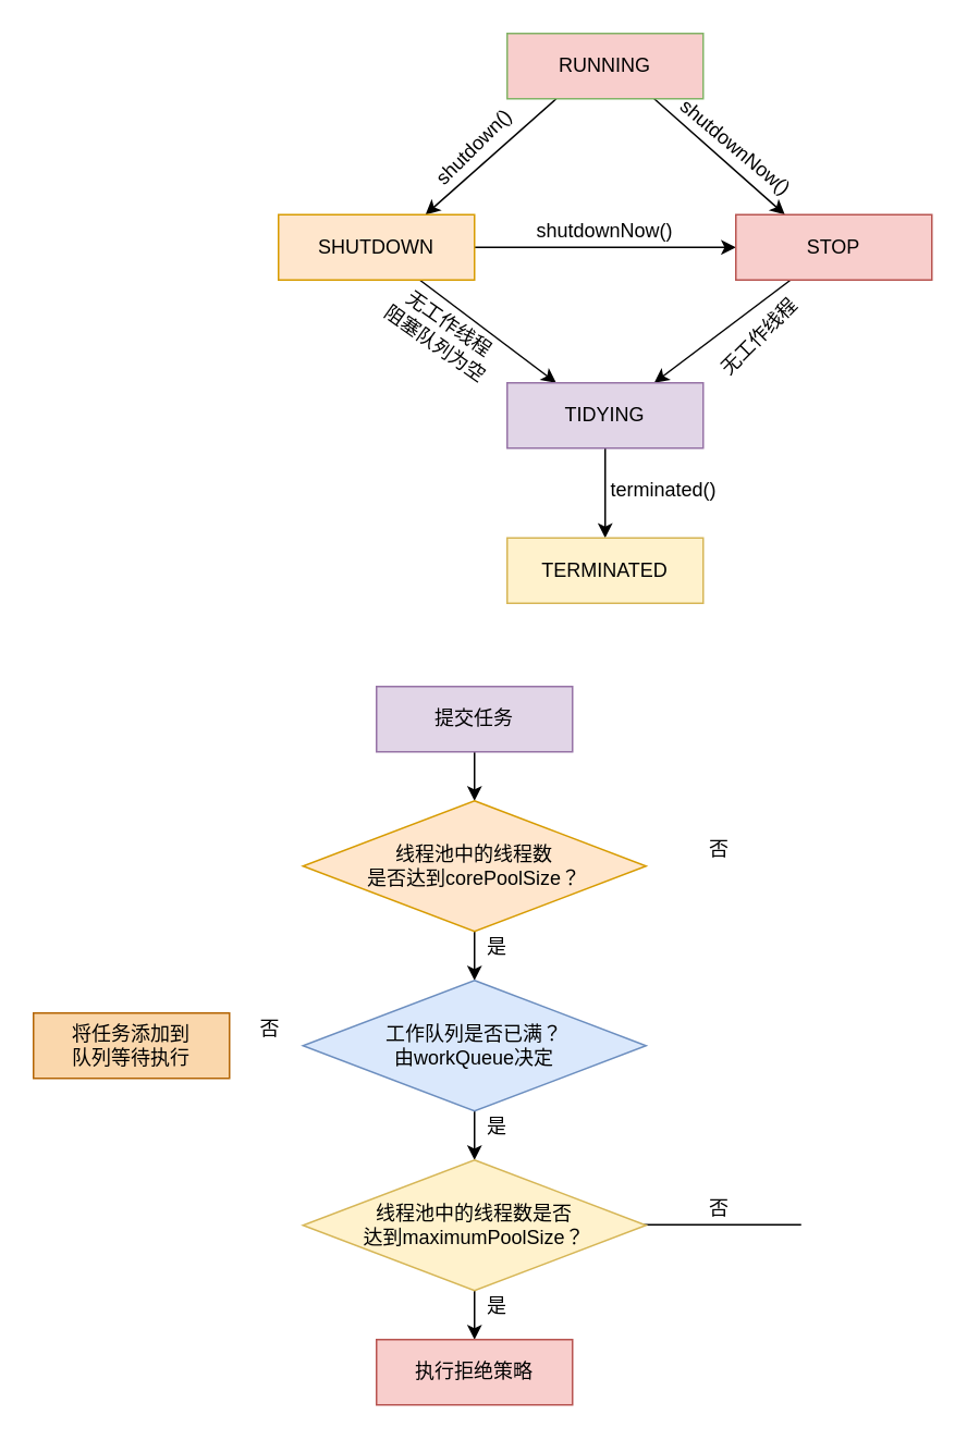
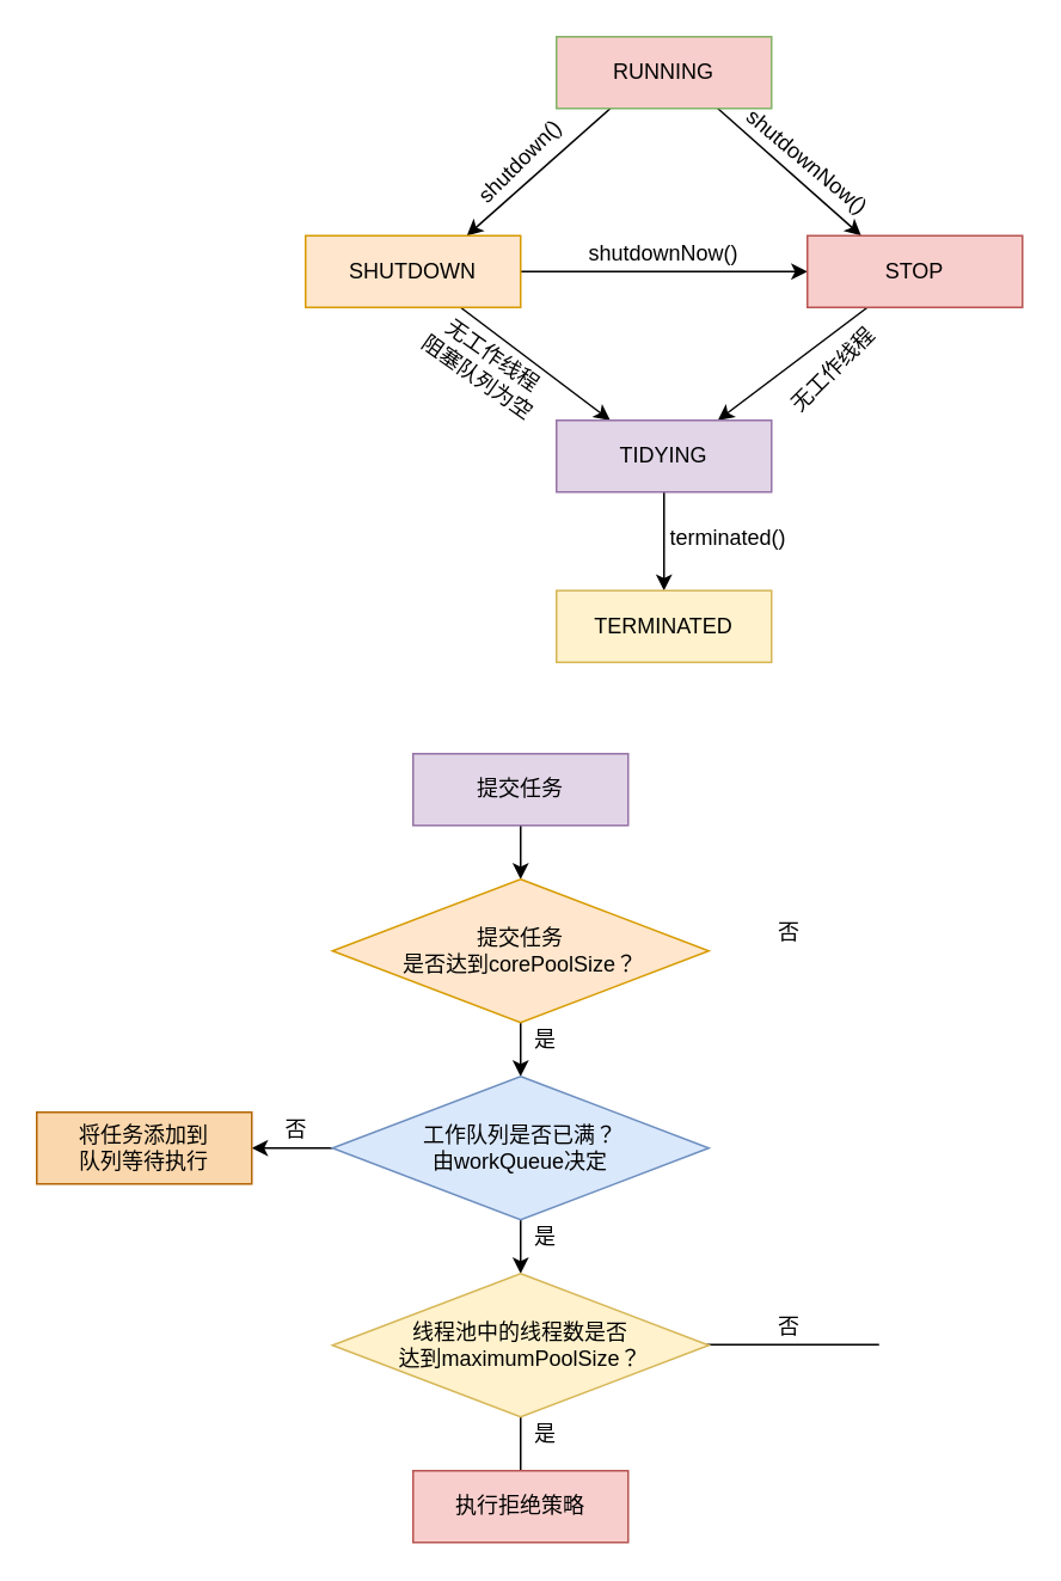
  <mxCell id="0" />
  <mxCell id="1" parent="0" />
  <mxCell id="2" value="" style="endArrow=none;html=1;" edge="1" parent="1"><mxGeometry width="50" height="50" relative="1" as="geometry"><mxPoint x="490" y="749.71" as="sourcePoint" /><mxPoint x="390" y="749.71" as="targetPoint" /></mxGeometry></mxCell>
  <mxCell id="3" style="rounded=0;orthogonalLoop=1;jettySize=auto;html=1;entryX=0.75;entryY=0;entryDx=0;entryDy=0;exitX=0.25;exitY=1;exitDx=0;exitDy=0;" parent="1" source="5" target="8" edge="1"><mxGeometry relative="1" as="geometry" /></mxCell>
  <mxCell id="4" style="edgeStyle=none;rounded=0;orthogonalLoop=1;jettySize=auto;html=1;entryX=0.25;entryY=0;entryDx=0;entryDy=0;exitX=0.75;exitY=1;exitDx=0;exitDy=0;" parent="1" source="5" target="10" edge="1"><mxGeometry relative="1" as="geometry" /></mxCell>
  <mxCell id="5" value="RUNNING" style="rounded=0;whiteSpace=wrap;html=1;fillColor=#f8cecc;strokeColor=#82b366;" parent="1" vertex="1"><mxGeometry x="310" y="20" width="120" height="40" as="geometry" /></mxCell>
  <mxCell id="6" style="edgeStyle=none;rounded=0;orthogonalLoop=1;jettySize=auto;html=1;entryX=0;entryY=0.5;entryDx=0;entryDy=0;" parent="1" source="8" target="10" edge="1"><mxGeometry relative="1" as="geometry" /></mxCell>
  <mxCell id="7" style="edgeStyle=none;rounded=0;orthogonalLoop=1;jettySize=auto;html=1;entryX=0.25;entryY=0;entryDx=0;entryDy=0;" parent="1" source="8" target="12" edge="1"><mxGeometry relative="1" as="geometry" /></mxCell>
  <mxCell id="8" value="SHUTDOWN" style="rounded=0;whiteSpace=wrap;html=1;fillColor=#ffe6cc;strokeColor=#d79b00;" parent="1" vertex="1"><mxGeometry x="170" y="131" width="120" height="40" as="geometry" /></mxCell>
  <mxCell id="9" style="edgeStyle=none;rounded=0;orthogonalLoop=1;jettySize=auto;html=1;entryX=0.75;entryY=0;entryDx=0;entryDy=0;" parent="1" source="10" target="12" edge="1"><mxGeometry relative="1" as="geometry" /></mxCell>
  <mxCell id="10" value="STOP" style="rounded=0;whiteSpace=wrap;html=1;fillColor=#f8cecc;strokeColor=#b85450;" parent="1" vertex="1"><mxGeometry x="450" y="131" width="120" height="40" as="geometry" /></mxCell>
  <mxCell id="11" value="" style="edgeStyle=none;rounded=0;orthogonalLoop=1;jettySize=auto;html=1;" parent="1" source="12" target="13" edge="1"><mxGeometry relative="1" as="geometry" /></mxCell>
  <mxCell id="12" value="TIDYING" style="rounded=0;whiteSpace=wrap;html=1;fillColor=#e1d5e7;strokeColor=#9673a6;" parent="1" vertex="1"><mxGeometry x="310" y="234" width="120" height="40" as="geometry" /></mxCell>
  <mxCell id="13" value="TERMINATED" style="rounded=0;whiteSpace=wrap;html=1;fillColor=#fff2cc;strokeColor=#d6b656;" parent="1" vertex="1"><mxGeometry x="310" y="329" width="120" height="40" as="geometry" /></mxCell>
  <mxCell id="14" value="shutdownNow()" style="text;html=1;strokeColor=none;fillColor=none;align=center;verticalAlign=middle;whiteSpace=wrap;rounded=0;" parent="1" vertex="1"><mxGeometry x="340" y="131" width="60" height="20" as="geometry" /></mxCell>
  <mxCell id="15" value="shutdownNow()" style="text;html=1;strokeColor=none;fillColor=none;align=center;verticalAlign=middle;whiteSpace=wrap;rounded=0;rotation=40;" parent="1" vertex="1"><mxGeometry x="420" y="80" width="60" height="20" as="geometry" /></mxCell>
  <mxCell id="16" value="shutdown()" style="text;html=1;strokeColor=none;fillColor=none;align=center;verticalAlign=middle;whiteSpace=wrap;rounded=0;rotation=-45;" parent="1" vertex="1"><mxGeometry x="260" y="80" width="60" height="20" as="geometry" /></mxCell>
  <mxCell id="17" value="无工作线程" style="text;html=1;strokeColor=none;fillColor=none;align=center;verticalAlign=middle;whiteSpace=wrap;rounded=0;rotation=-45;" parent="1" vertex="1"><mxGeometry x="430" y="196.46" width="70" height="20" as="geometry" /></mxCell>
  <mxCell id="18" value="无工作线程&lt;br&gt;阻塞队列为空" style="text;html=1;strokeColor=none;fillColor=none;align=center;verticalAlign=middle;whiteSpace=wrap;rounded=0;rotation=35;" parent="1" vertex="1"><mxGeometry x="230.9" y="193.59" width="80" height="20" as="geometry" /></mxCell>
  <mxCell id="19" value="terminated()" style="text;html=1;strokeColor=none;fillColor=none;align=center;verticalAlign=middle;whiteSpace=wrap;rounded=0;" parent="1" vertex="1"><mxGeometry x="376" y="290" width="60" height="20" as="geometry" /></mxCell>
  <mxCell id="20" style="edgeStyle=orthogonalEdgeStyle;rounded=0;orthogonalLoop=1;jettySize=auto;html=1;entryX=0.5;entryY=0;entryDx=0;entryDy=0;" edge="1" parent="1" source="21" target="23"><mxGeometry relative="1" as="geometry" /></mxCell>
  <mxCell id="21" value="提交任务" style="rounded=0;whiteSpace=wrap;html=1;fillColor=#e1d5e7;strokeColor=#9673a6;" vertex="1" parent="1"><mxGeometry x="230" y="420" width="120" height="40" as="geometry" /></mxCell>
  <mxCell id="22" style="edgeStyle=orthogonalEdgeStyle;rounded=0;orthogonalLoop=1;jettySize=auto;html=1;entryX=0.5;entryY=0;entryDx=0;entryDy=0;" edge="1" parent="1" source="23" target="26"><mxGeometry relative="1" as="geometry" /></mxCell>
- <mxCell id="23" value="线程池中的线程数&lt;br&gt;是否达到corePoolSize？" style="rhombus;whiteSpace=wrap;html=1;fillColor=#ffe6cc;strokeColor=#d79b00;" vertex="1" parent="1"><mxGeometry x="185" y="490" width="210" height="80" as="geometry" /></mxCell>
+ <mxCell id="23" value="提交任务&lt;br&gt;是否达到corePoolSize？" style="rhombus;whiteSpace=wrap;html=1;fillColor=#ffe6cc;strokeColor=#d79b00;" vertex="1" parent="1"><mxGeometry x="185" y="490" width="210" height="80" as="geometry" /></mxCell>
  <mxCell id="24" style="edgeStyle=orthogonalEdgeStyle;rounded=0;orthogonalLoop=1;jettySize=auto;html=1;entryX=0.5;entryY=0;entryDx=0;entryDy=0;" edge="1" parent="1" source="26" target="28"><mxGeometry relative="1" as="geometry" /></mxCell>
+ <mxCell id="25" style="edgeStyle=orthogonalEdgeStyle;rounded=0;orthogonalLoop=1;jettySize=auto;html=1;entryX=1;entryY=0.5;entryDx=0;entryDy=0;" edge="1" parent="1" source="26" target="30"><mxGeometry relative="1" as="geometry" /></mxCell>
  <mxCell id="26" value="工作队列是否已满？&lt;br&gt;由workQueue决定" style="rhombus;whiteSpace=wrap;html=1;fillColor=#dae8fc;strokeColor=#6c8ebf;" vertex="1" parent="1"><mxGeometry x="185" y="600" width="210" height="80" as="geometry" /></mxCell>
- <mxCell id="27" style="edgeStyle=orthogonalEdgeStyle;rounded=0;orthogonalLoop=1;jettySize=auto;html=1;entryX=0.5;entryY=0;entryDx=0;entryDy=0;" edge="1" parent="1" source="28" target="29"><mxGeometry relative="1" as="geometry" /></mxCell>
+ <mxCell id="27" style="edgeStyle=orthogonalEdgeStyle;rounded=0;orthogonalLoop=1;jettySize=auto;html=1;entryX=0.5;entryY=0;entryDx=0;entryDy=0;endArrow=none;" edge="1" parent="1" source="28" target="29"><mxGeometry relative="1" as="geometry" /></mxCell>
  <mxCell id="28" value="线程池中的线程数是否&lt;br&gt;达到maximumPoolSize？" style="rhombus;whiteSpace=wrap;html=1;fillColor=#fff2cc;strokeColor=#d6b656;" vertex="1" parent="1"><mxGeometry x="185" y="710" width="210" height="80" as="geometry" /></mxCell>
  <mxCell id="29" value="执行拒绝策略" style="rounded=0;whiteSpace=wrap;html=1;fillColor=#f8cecc;strokeColor=#b85450;" vertex="1" parent="1"><mxGeometry x="230" y="820" width="120" height="40" as="geometry" /></mxCell>
  <mxCell id="30" value="将任务添加到&lt;br&gt;队列等待执行" style="rounded=0;whiteSpace=wrap;html=1;fillColor=#fad7ac;strokeColor=#b46504;" vertex="1" parent="1"><mxGeometry x="20" y="620" width="120" height="40" as="geometry" /></mxCell>
  <mxCell id="31" value="否" style="text;html=1;strokeColor=none;fillColor=none;align=center;verticalAlign=middle;whiteSpace=wrap;rounded=0;" vertex="1" parent="1"><mxGeometry x="420" y="510" width="40" height="20" as="geometry" /></mxCell>
  <mxCell id="32" value="是" style="text;html=1;strokeColor=none;fillColor=none;align=center;verticalAlign=middle;whiteSpace=wrap;rounded=0;" vertex="1" parent="1"><mxGeometry x="284" y="570" width="40" height="20" as="geometry" /></mxCell>
  <mxCell id="33" value="否" style="text;html=1;strokeColor=none;fillColor=none;align=center;verticalAlign=middle;whiteSpace=wrap;rounded=0;" vertex="1" parent="1"><mxGeometry x="145" y="620" width="40" height="20" as="geometry" /></mxCell>
  <mxCell id="34" value="是" style="text;html=1;strokeColor=none;fillColor=none;align=center;verticalAlign=middle;whiteSpace=wrap;rounded=0;" vertex="1" parent="1"><mxGeometry x="284" y="680" width="40" height="20" as="geometry" /></mxCell>
  <mxCell id="35" value="是" style="text;html=1;strokeColor=none;fillColor=none;align=center;verticalAlign=middle;whiteSpace=wrap;rounded=0;" vertex="1" parent="1"><mxGeometry x="284" y="790" width="40" height="20" as="geometry" /></mxCell>
  <mxCell id="36" value="否" style="text;html=1;strokeColor=none;fillColor=none;align=center;verticalAlign=middle;whiteSpace=wrap;rounded=0;" vertex="1" parent="1"><mxGeometry x="420" y="730" width="40" height="20" as="geometry" /></mxCell>
